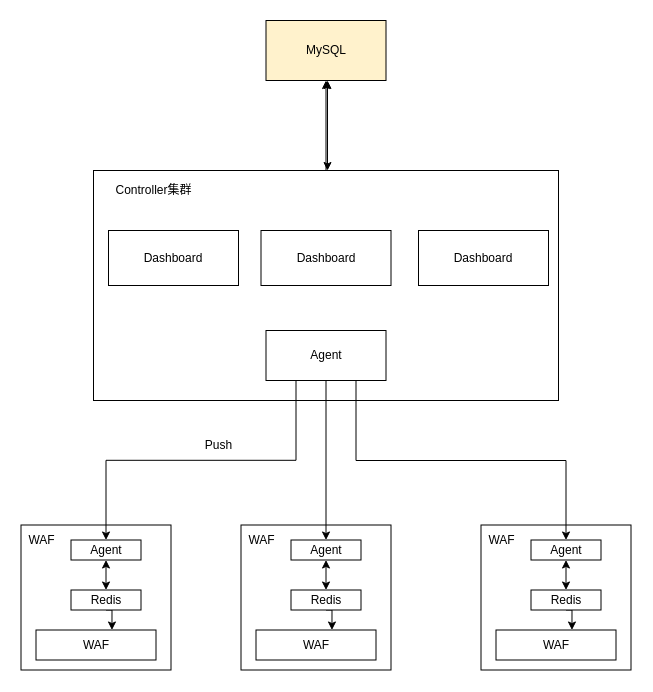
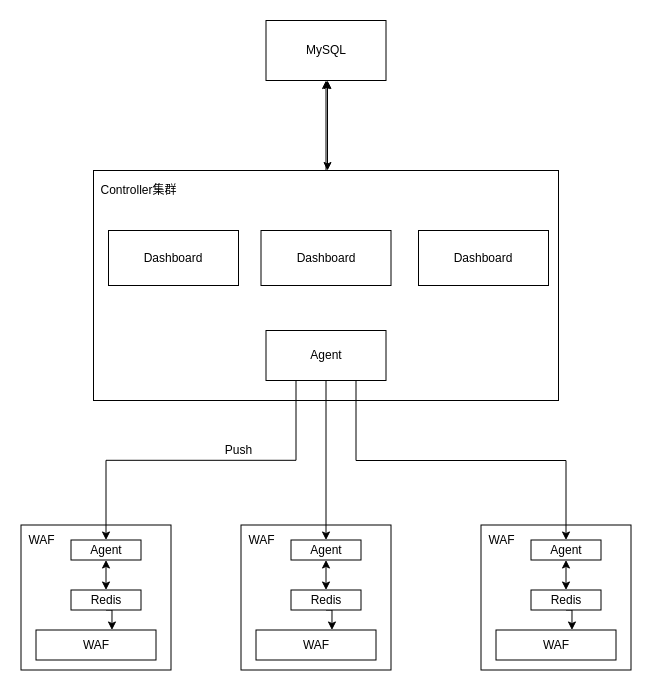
  <mxCell id="0" />
  <mxCell id="1" parent="0" />
- <mxCell id="2" value="MySQL" style="rounded=0;whiteSpace=wrap;html=1;fillColor=#fff2cc;" vertex="1" parent="1"><mxGeometry x="265.5" y="20" width="120" height="60" as="geometry" /></mxCell>
+ <mxCell id="2" value="MySQL" style="rounded=0;whiteSpace=wrap;html=1;" vertex="1" parent="1"><mxGeometry x="265.5" y="20" width="120" height="60" as="geometry" /></mxCell>
  <mxCell id="3" style="edgeStyle=orthogonalEdgeStyle;rounded=0;orthogonalLoop=1;jettySize=auto;html=1;exitX=0.5;exitY=0;exitDx=0;exitDy=0;" edge="1" parent="1" source="4" target="2"><mxGeometry relative="1" as="geometry" /></mxCell>
  <mxCell id="4" value="" style="rounded=0;whiteSpace=wrap;html=1;" vertex="1" parent="1"><mxGeometry x="93" y="170" width="465" height="230" as="geometry" /></mxCell>
- <mxCell id="5" value="Controller集群" style="text;html=1;align=center;verticalAlign=middle;resizable=0;points=[];autosize=1;" vertex="1" parent="1"><mxGeometry x="108" y="180" width="90" height="20" as="geometry" /></mxCell>
+ <mxCell id="5" value="Controller集群" style="text;html=1;align=center;verticalAlign=middle;resizable=0;points=[];autosize=1;" vertex="1" parent="1"><mxGeometry x="93" y="180" width="90" height="20" as="geometry" /></mxCell>
  <mxCell id="6" value="Dashboard" style="rounded=0;whiteSpace=wrap;html=1;" vertex="1" parent="1"><mxGeometry x="108" y="230" width="130" height="55" as="geometry" /></mxCell>
  <mxCell id="7" value="Dashboard" style="rounded=0;whiteSpace=wrap;html=1;" vertex="1" parent="1"><mxGeometry x="260.5" y="230" width="130" height="55" as="geometry" /></mxCell>
  <mxCell id="8" value="Dashboard" style="rounded=0;whiteSpace=wrap;html=1;" vertex="1" parent="1"><mxGeometry x="418" y="230" width="130" height="55" as="geometry" /></mxCell>
  <mxCell id="9" value="Agent" style="rounded=0;whiteSpace=wrap;html=1;" vertex="1" parent="1"><mxGeometry x="265.5" y="330" width="120" height="50" as="geometry" /></mxCell>
  <mxCell id="10" value="" style="endArrow=classic;startArrow=classic;html=1;" edge="1" parent="1"><mxGeometry width="50" height="50" relative="1" as="geometry"><mxPoint x="327" y="170" as="sourcePoint" /><mxPoint x="327" y="80" as="targetPoint" /></mxGeometry></mxCell>
  <mxCell id="11" value="" style="rounded=0;whiteSpace=wrap;html=1;" vertex="1" parent="1"><mxGeometry x="20.5" y="524.5" width="150" height="145" as="geometry" /></mxCell>
  <mxCell id="12" value="WAF" style="text;html=1;align=center;verticalAlign=middle;resizable=0;points=[];autosize=1;" vertex="1" parent="1"><mxGeometry x="20.5" y="529.5" width="40" height="20" as="geometry" /></mxCell>
  <mxCell id="13" value="Agent" style="rounded=0;whiteSpace=wrap;html=1;" vertex="1" parent="1"><mxGeometry x="70.5" y="539.5" width="70" height="20" as="geometry" /></mxCell>
  <mxCell id="14" value="WAF" style="rounded=0;whiteSpace=wrap;html=1;" vertex="1" parent="1"><mxGeometry x="35.5" y="629.5" width="120" height="30" as="geometry" /></mxCell>
  <mxCell id="15" style="edgeStyle=orthogonalEdgeStyle;rounded=0;orthogonalLoop=1;jettySize=auto;html=1;exitX=0.5;exitY=1;exitDx=0;exitDy=0;entryX=0.633;entryY=0;entryDx=0;entryDy=0;entryPerimeter=0;" edge="1" parent="1" source="16" target="14"><mxGeometry relative="1" as="geometry" /></mxCell>
  <mxCell id="16" value="Redis" style="rounded=0;whiteSpace=wrap;html=1;" vertex="1" parent="1"><mxGeometry x="70.5" y="589.5" width="70" height="20" as="geometry" /></mxCell>
  <mxCell id="17" value="" style="endArrow=classic;startArrow=classic;html=1;exitX=0.5;exitY=0;exitDx=0;exitDy=0;entryX=0.5;entryY=1;entryDx=0;entryDy=0;" edge="1" parent="1" source="16" target="13"><mxGeometry width="50" height="50" relative="1" as="geometry"><mxPoint x="260.5" y="409.5" as="sourcePoint" /><mxPoint x="310.5" y="359.5" as="targetPoint" /></mxGeometry></mxCell>
  <mxCell id="18" value="" style="rounded=0;whiteSpace=wrap;html=1;" vertex="1" parent="1"><mxGeometry x="240.5" y="524.5" width="150" height="145" as="geometry" /></mxCell>
  <mxCell id="19" value="WAF" style="text;html=1;align=center;verticalAlign=middle;resizable=0;points=[];autosize=1;" vertex="1" parent="1"><mxGeometry x="240.5" y="529.5" width="40" height="20" as="geometry" /></mxCell>
  <mxCell id="20" value="Agent" style="rounded=0;whiteSpace=wrap;html=1;" vertex="1" parent="1"><mxGeometry x="290.5" y="539.5" width="70" height="20" as="geometry" /></mxCell>
  <mxCell id="21" value="WAF" style="rounded=0;whiteSpace=wrap;html=1;" vertex="1" parent="1"><mxGeometry x="255.5" y="629.5" width="120" height="30" as="geometry" /></mxCell>
  <mxCell id="22" style="edgeStyle=orthogonalEdgeStyle;rounded=0;orthogonalLoop=1;jettySize=auto;html=1;exitX=0.5;exitY=1;exitDx=0;exitDy=0;entryX=0.633;entryY=0;entryDx=0;entryDy=0;entryPerimeter=0;" edge="1" parent="1" source="23" target="21"><mxGeometry relative="1" as="geometry" /></mxCell>
  <mxCell id="23" value="Redis" style="rounded=0;whiteSpace=wrap;html=1;" vertex="1" parent="1"><mxGeometry x="290.5" y="589.5" width="70" height="20" as="geometry" /></mxCell>
  <mxCell id="24" value="" style="endArrow=classic;startArrow=classic;html=1;exitX=0.5;exitY=0;exitDx=0;exitDy=0;entryX=0.5;entryY=1;entryDx=0;entryDy=0;" edge="1" parent="1" source="23" target="20"><mxGeometry width="50" height="50" relative="1" as="geometry"><mxPoint x="480.5" y="409.5" as="sourcePoint" /><mxPoint x="530.5" y="359.5" as="targetPoint" /></mxGeometry></mxCell>
  <mxCell id="25" value="" style="rounded=0;whiteSpace=wrap;html=1;" vertex="1" parent="1"><mxGeometry x="480.5" y="524.5" width="150" height="145" as="geometry" /></mxCell>
  <mxCell id="26" value="WAF" style="text;html=1;align=center;verticalAlign=middle;resizable=0;points=[];autosize=1;" vertex="1" parent="1"><mxGeometry x="480.5" y="529.5" width="40" height="20" as="geometry" /></mxCell>
  <mxCell id="27" value="Agent" style="rounded=0;whiteSpace=wrap;html=1;" vertex="1" parent="1"><mxGeometry x="530.5" y="539.5" width="70" height="20" as="geometry" /></mxCell>
  <mxCell id="28" value="WAF" style="rounded=0;whiteSpace=wrap;html=1;" vertex="1" parent="1"><mxGeometry x="495.5" y="629.5" width="120" height="30" as="geometry" /></mxCell>
  <mxCell id="29" style="edgeStyle=orthogonalEdgeStyle;rounded=0;orthogonalLoop=1;jettySize=auto;html=1;exitX=0.5;exitY=1;exitDx=0;exitDy=0;entryX=0.633;entryY=0;entryDx=0;entryDy=0;entryPerimeter=0;" edge="1" parent="1" source="30" target="28"><mxGeometry relative="1" as="geometry" /></mxCell>
  <mxCell id="30" value="Redis" style="rounded=0;whiteSpace=wrap;html=1;" vertex="1" parent="1"><mxGeometry x="530.5" y="589.5" width="70" height="20" as="geometry" /></mxCell>
  <mxCell id="31" value="" style="endArrow=classic;startArrow=classic;html=1;exitX=0.5;exitY=0;exitDx=0;exitDy=0;entryX=0.5;entryY=1;entryDx=0;entryDy=0;" edge="1" parent="1" source="30" target="27"><mxGeometry width="50" height="50" relative="1" as="geometry"><mxPoint x="720.5" y="409.5" as="sourcePoint" /><mxPoint x="770.5" y="359.5" as="targetPoint" /></mxGeometry></mxCell>
  <mxCell id="32" style="edgeStyle=orthogonalEdgeStyle;rounded=0;orthogonalLoop=1;jettySize=auto;html=1;exitX=0.5;exitY=1;exitDx=0;exitDy=0;entryX=0.5;entryY=0;entryDx=0;entryDy=0;" edge="1" parent="1" source="9" target="20"><mxGeometry relative="1" as="geometry" /></mxCell>
  <mxCell id="33" style="edgeStyle=orthogonalEdgeStyle;rounded=0;orthogonalLoop=1;jettySize=auto;html=1;exitX=0.25;exitY=1;exitDx=0;exitDy=0;" edge="1" parent="1" source="9" target="13"><mxGeometry relative="1" as="geometry" /></mxCell>
  <mxCell id="34" style="edgeStyle=orthogonalEdgeStyle;rounded=0;orthogonalLoop=1;jettySize=auto;html=1;exitX=0.75;exitY=1;exitDx=0;exitDy=0;entryX=0.5;entryY=0;entryDx=0;entryDy=0;" edge="1" parent="1" source="9" target="27"><mxGeometry relative="1" as="geometry"><Array as="points"><mxPoint x="356" y="460" /><mxPoint x="566" y="460" /></Array></mxGeometry></mxCell>
- <mxCell id="35" value="Push" style="text;html=1;align=center;verticalAlign=middle;resizable=0;points=[];autosize=1;" vertex="1" parent="1"><mxGeometry x="198" y="435" width="40" height="20" as="geometry" /></mxCell>
+ <mxCell id="35" value="Push" style="text;html=1;align=center;verticalAlign=middle;resizable=0;points=[];autosize=1;" vertex="1" parent="1"><mxGeometry x="218" y="440" width="40" height="20" as="geometry" /></mxCell>
